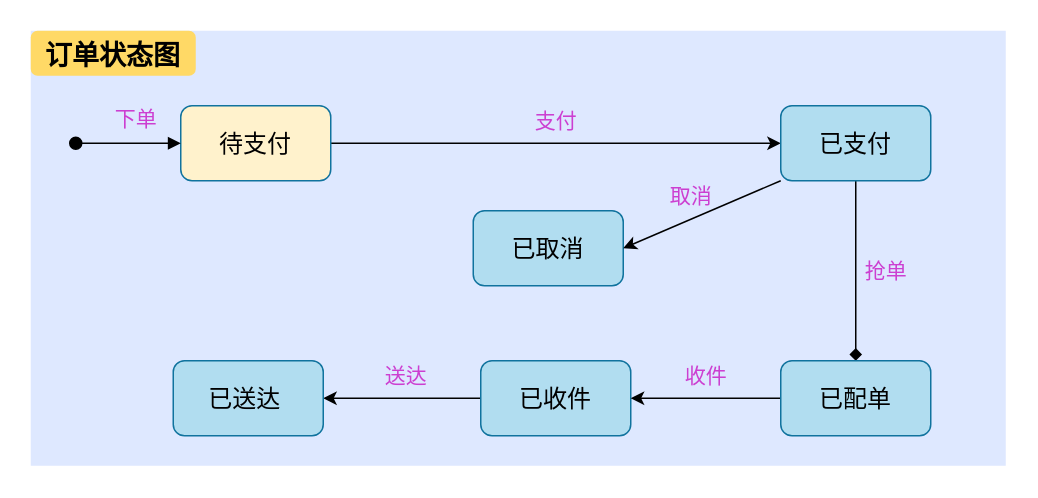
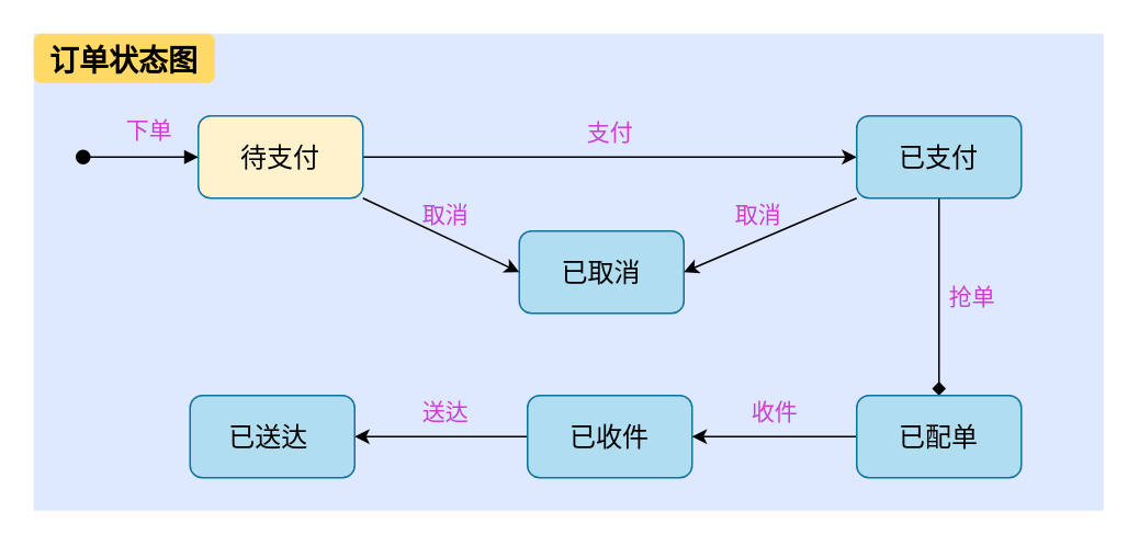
  <mxCell id="0" />
  <mxCell id="1" parent="0" />
  <mxCell id="2" value="" style="fillColor=#DEE8FF;strokeColor=none" parent="1" vertex="1"><mxGeometry x="20" y="20" width="650" height="290" as="geometry" /></mxCell>
  <mxCell id="3" value="订单状态图" style="rounded=1;fontStyle=1;fillColor=#FFD966;strokeColor=none;fontSize=18;" parent="1" vertex="1"><mxGeometry x="20" y="20" width="110" height="30" as="geometry" /></mxCell>
  <mxCell id="4" value="支付" style="edgeStyle=orthogonalEdgeStyle;rounded=0;orthogonalLoop=1;jettySize=auto;html=1;fontColor=#CC3FD1;labelBackgroundColor=none;fontStyle=0;fontSize=14;entryX=0;entryY=0.5;entryDx=0;entryDy=0;" parent="1" source="5" target="8" edge="1"><mxGeometry y="15" relative="1" as="geometry"><mxPoint as="offset" /><mxPoint x="320" y="95" as="targetPoint" /></mxGeometry></mxCell>
  <mxCell id="5" value="待支付" style="rounded=1;whiteSpace=wrap;html=1;fillColor=#fff2cc;strokeColor=#10739e;fontSize=16;" parent="1" vertex="1"><mxGeometry x="120" y="70" width="100" height="50" as="geometry" /></mxCell>
  <mxCell id="6" value="下单" style="html=1;verticalAlign=bottom;startArrow=oval;startFill=1;endArrow=block;startSize=8;entryX=0;entryY=0.5;entryDx=0;entryDy=0;fontSize=14;fontStyle=0;labelBackgroundColor=none;fontColor=#CC3FD1;" parent="1" target="5" edge="1"><mxGeometry x="0.143" y="5" width="60" relative="1" as="geometry"><mxPoint x="50" y="95" as="sourcePoint" /><mxPoint x="110" y="100" as="targetPoint" /><mxPoint as="offset" /></mxGeometry></mxCell>
  <mxCell id="7" value="抢单" style="edgeStyle=orthogonalEdgeStyle;rounded=0;orthogonalLoop=1;jettySize=auto;html=1;labelBackgroundColor=none;fontSize=14;fontColor=#CC3FD1;endArrow=diamond;" parent="1" source="8" target="13" edge="1"><mxGeometry y="20" relative="1" as="geometry"><mxPoint as="offset" /></mxGeometry></mxCell>
  <mxCell id="8" value="已支付" style="rounded=1;whiteSpace=wrap;html=1;fillColor=#b1ddf0;strokeColor=#10739e;fontSize=16;" parent="1" vertex="1"><mxGeometry x="520" y="70" width="100" height="50" as="geometry" /></mxCell>
  <mxCell id="9" value="送达" style="edgeStyle=orthogonalEdgeStyle;rounded=0;orthogonalLoop=1;jettySize=auto;html=1;fontColor=#CC3FD1;labelBackgroundColor=none;fontSize=14;" parent="1" source="10" target="11" edge="1"><mxGeometry x="-0.048" y="-15" relative="1" as="geometry"><mxPoint as="offset" /></mxGeometry></mxCell>
  <mxCell id="10" value="已收件" style="rounded=1;whiteSpace=wrap;html=1;fillColor=#b1ddf0;strokeColor=#10739e;fontSize=16;" parent="1" vertex="1"><mxGeometry x="320" y="240" width="100" height="50" as="geometry" /></mxCell>
  <mxCell id="11" value="已送达&amp;nbsp;" style="rounded=1;whiteSpace=wrap;html=1;fillColor=#b1ddf0;strokeColor=#10739e;fontSize=16;" parent="1" vertex="1"><mxGeometry x="115" y="240" width="100" height="50" as="geometry" /></mxCell>
  <mxCell id="12" value="收件" style="edgeStyle=orthogonalEdgeStyle;rounded=0;orthogonalLoop=1;jettySize=auto;html=1;labelBackgroundColor=none;fontSize=14;fontColor=#CC3FD1;" parent="1" source="13" target="10" edge="1"><mxGeometry y="-15" relative="1" as="geometry"><mxPoint as="offset" /></mxGeometry></mxCell>
  <mxCell id="13" value="已配单" style="rounded=1;whiteSpace=wrap;html=1;fillColor=#b1ddf0;strokeColor=#10739e;fontSize=16;" parent="1" vertex="1"><mxGeometry x="520" y="240" width="100" height="50" as="geometry" /></mxCell>
  <mxCell id="14" value="已取消" style="rounded=1;whiteSpace=wrap;html=1;fillColor=#b1ddf0;strokeColor=#10739e;fontSize=16;" vertex="1" parent="1"><mxGeometry x="315" y="140" width="100" height="50" as="geometry" /></mxCell>
+ <mxCell id="15" value="取消" style="endArrow=classic;html=1;fillColor=#A8DADC;entryX=0;entryY=0.5;entryDx=0;entryDy=0;exitX=1;exitY=1;exitDx=0;exitDy=0;labelBackgroundColor=none;fontSize=14;fontColor=#CC3FD1;" edge="1" parent="1" source="5" target="14"><mxGeometry x="-0.059" y="12" width="50" height="50" relative="1" as="geometry"><mxPoint x="210" y="119" as="sourcePoint" /><mxPoint x="310" y="120" as="targetPoint" /><mxPoint x="1" as="offset" /></mxGeometry></mxCell>
  <mxCell id="16" value="取消" style="endArrow=classic;html=1;fillColor=#A8DADC;entryX=1;entryY=0.5;entryDx=0;entryDy=0;exitX=0;exitY=1;exitDx=0;exitDy=0;labelBackgroundColor=none;fontColor=#CC3FD1;fontSize=14;" edge="1" parent="1" source="8" target="14"><mxGeometry x="0.035" y="-14" width="50" height="50" relative="1" as="geometry"><mxPoint x="230" y="130" as="sourcePoint" /><mxPoint x="325" y="175" as="targetPoint" /><mxPoint as="offset" /></mxGeometry></mxCell>
